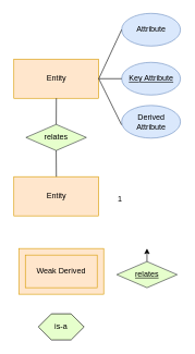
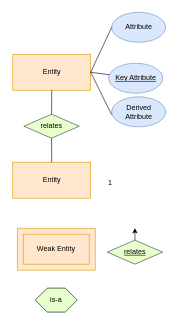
  <mxCell id="0" />
  <mxCell id="1" parent="0" />
  <mxCell id="2" value="" style="rounded=0;whiteSpace=wrap;html=1;fillColor=#ffe6cc;strokeColor=#d79b00;" parent="1" vertex="1"><mxGeometry x="28" y="380" width="130" height="70" as="geometry" /></mxCell>
  <mxCell id="3" value="Entity" style="rounded=0;whiteSpace=wrap;html=1;fillColor=#ffe6cc;strokeColor=#d79b00;" parent="1" vertex="1"><mxGeometry x="20.5" y="90" width="130" height="60" as="geometry" /></mxCell>
  <mxCell id="4" value="&lt;font style=&quot;font-size: 12px&quot;&gt;relates&lt;/font&gt;" style="rhombus;whiteSpace=wrap;html=1;strokeColor=#36393d;fillColor=#E6FFCC;" parent="1" vertex="1"><mxGeometry x="39" y="190" width="92.5" height="40" as="geometry" /></mxCell>
  <mxCell id="5" value="Attribute" style="ellipse;whiteSpace=wrap;html=1;fillColor=#dae8fc;strokeColor=#6c8ebf;" parent="1" vertex="1"><mxGeometry x="185.5" y="20" width="90" height="50" as="geometry" /></mxCell>
- <mxCell id="6" value="&lt;u&gt;Key Attribute&lt;/u&gt;" style="ellipse;whiteSpace=wrap;html=1;fillColor=#dae8fc;strokeColor=#6c8ebf;" parent="1" vertex="1"><mxGeometry x="185.5" y="95" width="90" height="50" as="geometry" /></mxCell>
+ <mxCell id="6" value="&lt;u&gt;Key Attribute&lt;/u&gt;" style="ellipse;whiteSpace=wrap;html=1;fillColor=#dae8fc;strokeColor=#6c8ebf;" parent="1" vertex="1"><mxGeometry x="180.5" y="105" width="90" height="50" as="geometry" /></mxCell>
  <mxCell id="7" value="Derived Attribute" style="ellipse;whiteSpace=wrap;html=1;fillColor=#dae8fc;strokeColor=#6c8ebf;dashed=0;" parent="1" vertex="1"><mxGeometry x="185.5" y="161" width="90" height="50" as="geometry" /></mxCell>
- <mxCell id="8" value="Weak Derived" style="rounded=0;whiteSpace=wrap;html=1;fillColor=#ffe6cc;strokeColor=#d79b00;" parent="1" vertex="1"><mxGeometry x="38" y="390" width="110" height="50" as="geometry" /></mxCell>
+ <mxCell id="8" value="Weak Entity" style="rounded=0;whiteSpace=wrap;html=1;fillColor=#ffe6cc;strokeColor=#d79b00;" parent="1" vertex="1"><mxGeometry x="38" y="390" width="110" height="50" as="geometry" /></mxCell>
  <mxCell id="9" value="is-a" style="shape=hexagon;perimeter=hexagonPerimeter2;whiteSpace=wrap;html=1;fixedSize=1;fillColor=#E6FFCC;" parent="1" vertex="1"><mxGeometry x="58" y="480" width="70" height="40" as="geometry" /></mxCell>
  <mxCell id="10" value="&lt;font style=&quot;font-size: 12px&quot;&gt;&lt;u&gt;relates&lt;/u&gt;&lt;/font&gt;" style="rhombus;whiteSpace=wrap;html=1;strokeColor=#36393d;fillColor=#E6FFCC;" parent="1" vertex="1"><mxGeometry x="178" y="400" width="92.5" height="40" as="geometry" /></mxCell>
  <mxCell id="11" value="" style="endArrow=classic;html=1;exitX=0.5;exitY=0;exitDx=0;exitDy=0;" parent="1" source="10" edge="1"><mxGeometry width="50" height="50" relative="1" as="geometry"><mxPoint x="319.25" y="430" as="sourcePoint" /><mxPoint x="224.25" y="380" as="targetPoint" /></mxGeometry></mxCell>
  <mxCell id="12" value="" style="endArrow=none;html=1;entryX=0.5;entryY=1;entryDx=0;entryDy=0;" parent="1" source="4" target="3" edge="1"><mxGeometry width="50" height="50" relative="1" as="geometry"><mxPoint x="368" y="240" as="sourcePoint" /><mxPoint x="418" y="190" as="targetPoint" /></mxGeometry></mxCell>
  <mxCell id="13" value="Entity" style="rounded=0;whiteSpace=wrap;html=1;fillColor=#ffe6cc;strokeColor=#d79b00;" parent="1" vertex="1"><mxGeometry x="20.5" y="270" width="130" height="60" as="geometry" /></mxCell>
  <mxCell id="14" value="" style="endArrow=none;html=1;entryX=0.5;entryY=1;entryDx=0;entryDy=0;exitX=0.5;exitY=0;exitDx=0;exitDy=0;" parent="1" source="13" target="4" edge="1"><mxGeometry width="50" height="50" relative="1" as="geometry"><mxPoint x="258" y="310" as="sourcePoint" /><mxPoint x="308" y="260" as="targetPoint" /></mxGeometry></mxCell>
  <mxCell id="15" value="1" style="text;html=1;strokeColor=none;fillColor=none;align=center;verticalAlign=middle;whiteSpace=wrap;rounded=0;" parent="1" vertex="1"><mxGeometry x="163" y="295" width="40" height="20" as="geometry" /></mxCell>
  <mxCell id="16" value="" style="endArrow=none;html=1;exitX=1;exitY=0.5;exitDx=0;exitDy=0;entryX=0;entryY=0.5;entryDx=0;entryDy=0;" parent="1" source="3" target="5" edge="1"><mxGeometry width="50" height="50" relative="1" as="geometry"><mxPoint x="318" y="150" as="sourcePoint" /><mxPoint x="368" y="100" as="targetPoint" /></mxGeometry></mxCell>
  <mxCell id="17" value="" style="endArrow=none;html=1;exitX=1;exitY=0.5;exitDx=0;exitDy=0;" parent="1" source="3" target="6" edge="1"><mxGeometry width="50" height="50" relative="1" as="geometry"><mxPoint x="160.5" y="130" as="sourcePoint" /><mxPoint x="211.288" y="86.073" as="targetPoint" /></mxGeometry></mxCell>
  <mxCell id="18" value="" style="endArrow=none;html=1;exitX=1;exitY=0.5;exitDx=0;exitDy=0;entryX=-0.002;entryY=0.592;entryDx=0;entryDy=0;entryPerimeter=0;" parent="1" source="3" target="7" edge="1"><mxGeometry width="50" height="50" relative="1" as="geometry"><mxPoint x="170.5" y="140" as="sourcePoint" /><mxPoint x="221.288" y="96.073" as="targetPoint" /></mxGeometry></mxCell>
